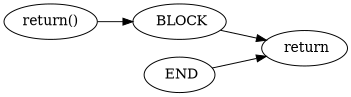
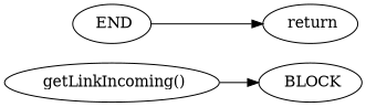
  digraph {
    rankdir=LR
    edge [color=black]
-   n1 [label="return()"]
+   n1 [label=" getLinkIncoming()"]
    n2 [label=" BLOCK"]
    n3 [label=" return"]
    n4 [label=" END"]
    n1 -> n2
-   n2 -> n3
    n4 -> n3
  }
